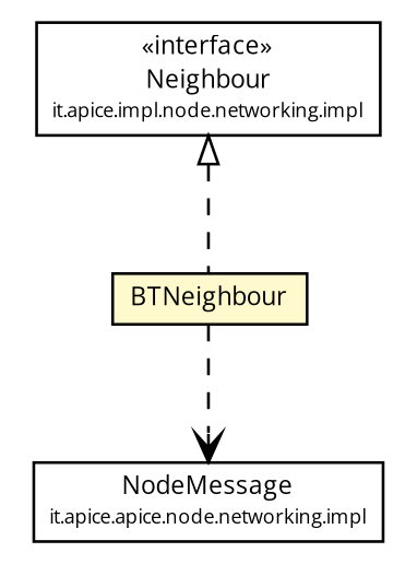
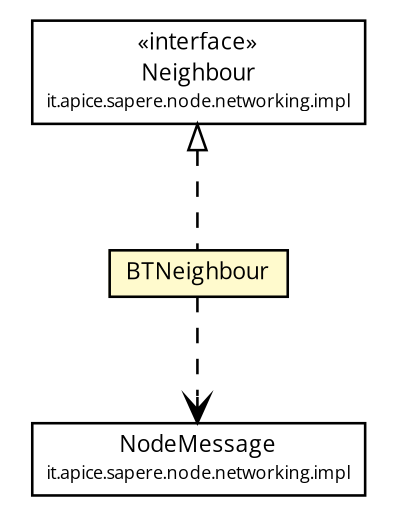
  digraph {
    fontname="Open Sans"
    node [fontcolor=black fontname="Open Sans" fontsize=9.0 shape=plaintext]
    edge [fontname="Open Sans" headport=p labelfontname=Helvetica labelfontsize=10 style=dashed tailport=p]
    n1 [label=<<table border="0" cellborder="1" cellspacing="0" cellpadding="2" port="p" bgcolor="lemonChiffon" href="./BTNeighbour.html"> 		<tr><td><table border="0" cellspacing="0" cellpadding="1"> 			<tr><td> BTNeighbour </td></tr> 		</table></td></tr> 		</table>>]
-   n2 [label=<<table border="0" cellborder="1" cellspacing="0" cellpadding="2" port="p" href="../../impl/NodeMessage.html"> 		<tr><td><table border="0" cellspacing="0" cellpadding="1"> 			<tr><td> NodeMessage </td></tr> 			<tr><td><font point-size="7.0"> it.apice.apice.node.networking.impl </font></td></tr> 		</table></td></tr> 		</table>>]
-   n3 [label=<<table border="0" cellborder="1" cellspacing="0" cellpadding="2" port="p" href="../../impl/Neighbour.html"> 		<tr><td><table border="0" cellspacing="0" cellpadding="1"> 			<tr><td> &laquo;interface&raquo; </td></tr> 			<tr><td> Neighbour </td></tr> 			<tr><td><font point-size="7.0"> it.apice.impl.node.networking.impl </font></td></tr> 		</table></td></tr> 		</table>>]
+   n2 [label=<<table border="0" cellborder="1" cellspacing="0" cellpadding="2" port="p" href="../../impl/NodeMessage.html"> 		<tr><td><table border="0" cellspacing="0" cellpadding="1"> 			<tr><td> NodeMessage </td></tr> 			<tr><td><font point-size="7.0"> it.apice.sapere.node.networking.impl </font></td></tr> 		</table></td></tr> 		</table>>]
+   n3 [label=<<table border="0" cellborder="1" cellspacing="0" cellpadding="2" port="p" href="../../impl/Neighbour.html"> 		<tr><td><table border="0" cellspacing="0" cellpadding="1"> 			<tr><td> &laquo;interface&raquo; </td></tr> 			<tr><td> Neighbour </td></tr> 			<tr><td><font point-size="7.0"> it.apice.sapere.node.networking.impl </font></td></tr> 		</table></td></tr> 		</table>>]
    n1 -> n2 [arrowhead=open color=black fontcolor=black fontsize=10.0]
    n3 -> n1 [arrowtail=empty dir=back fontsize=10]
  }
